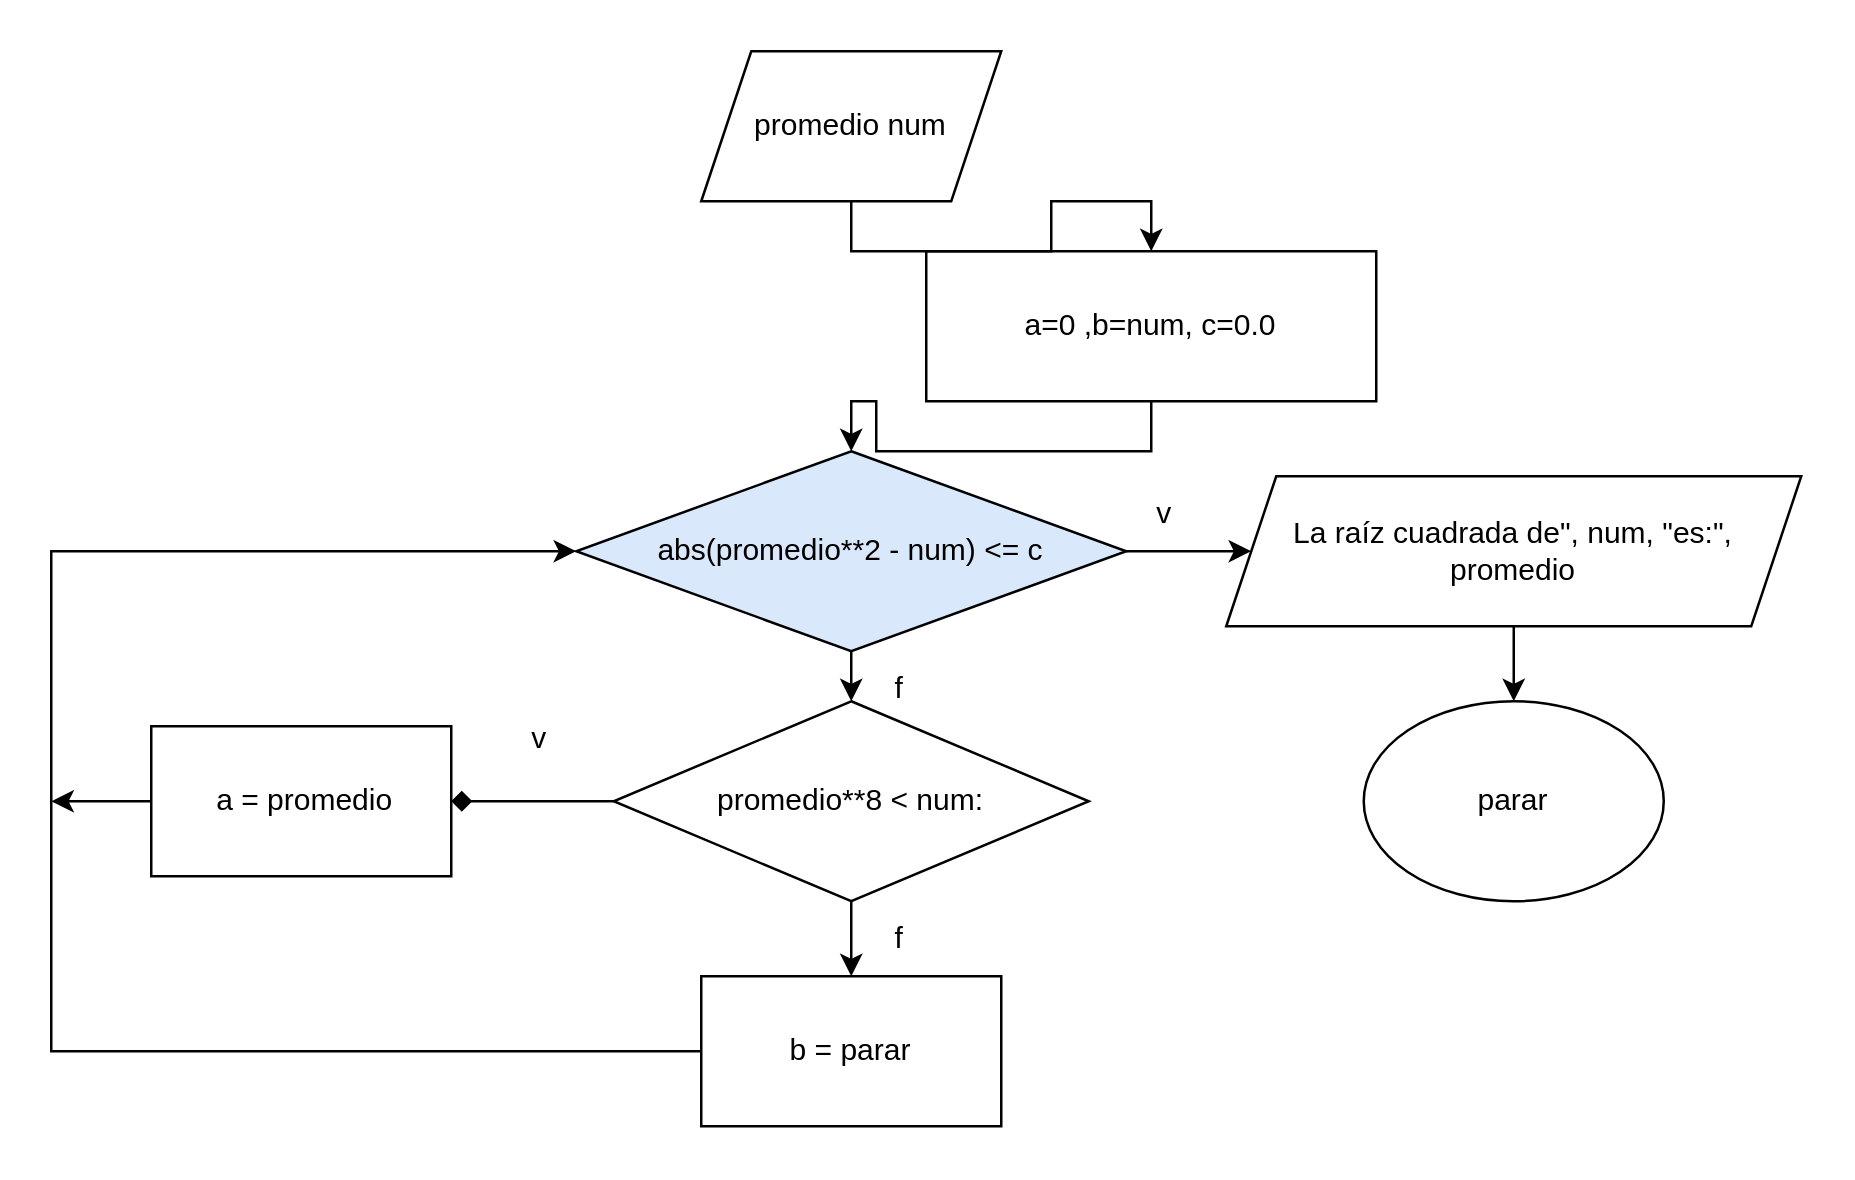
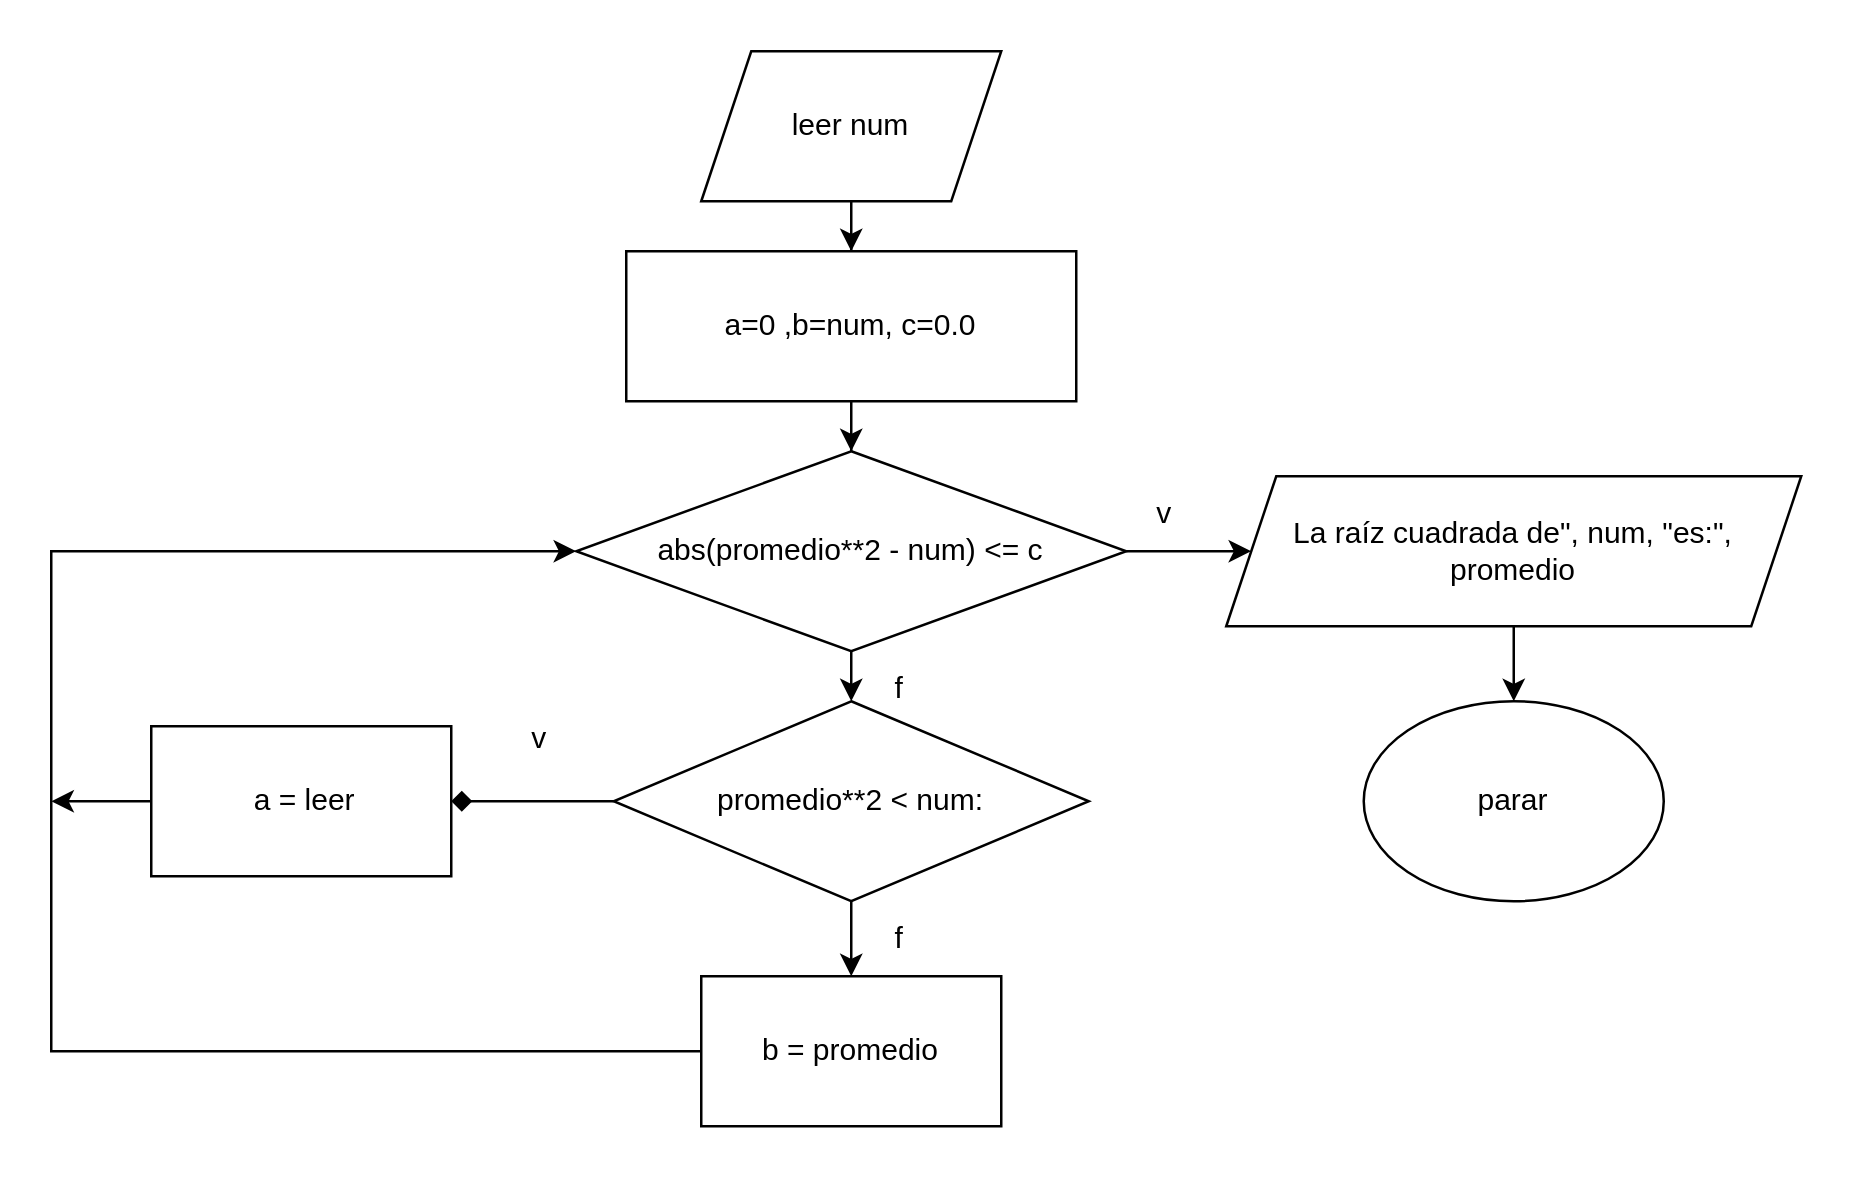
  <mxCell id="0" />
  <mxCell id="1" parent="0" />
  <mxCell id="2" value="" style="edgeStyle=orthogonalEdgeStyle;rounded=0;orthogonalLoop=1;jettySize=auto;html=1;" edge="1" parent="1" source="3" target="9"><mxGeometry relative="1" as="geometry" /></mxCell>
- <mxCell id="3" value="a=0 ,b=num, c=0.0" style="rounded=0;whiteSpace=wrap;html=1;" vertex="1" parent="1"><mxGeometry x="370" y="100" width="180" height="60" as="geometry" /></mxCell>
+ <mxCell id="3" value="a=0 ,b=num, c=0.0" style="rounded=0;whiteSpace=wrap;html=1;" vertex="1" parent="1"><mxGeometry x="250" y="100" width="180" height="60" as="geometry" /></mxCell>
  <mxCell id="4" value="" style="edgeStyle=orthogonalEdgeStyle;rounded=0;orthogonalLoop=1;jettySize=auto;html=1;" edge="1" parent="1" source="5" target="3"><mxGeometry relative="1" as="geometry" /></mxCell>
- <mxCell id="5" value="promedio num" style="shape=parallelogram;perimeter=parallelogramPerimeter;whiteSpace=wrap;html=1;fixedSize=1;" vertex="1" parent="1"><mxGeometry x="280" y="20" width="120" height="60" as="geometry" /></mxCell>
+ <mxCell id="5" value="leer num" style="shape=parallelogram;perimeter=parallelogramPerimeter;whiteSpace=wrap;html=1;fixedSize=1;" vertex="1" parent="1"><mxGeometry x="280" y="20" width="120" height="60" as="geometry" /></mxCell>
  <mxCell id="6" value="" style="edgeStyle=orthogonalEdgeStyle;rounded=0;orthogonalLoop=1;jettySize=auto;html=1;" edge="1" parent="1"><mxGeometry relative="1" as="geometry"><mxPoint x="340" y="260" as="sourcePoint" /><mxPoint x="340" y="280" as="targetPoint" /></mxGeometry></mxCell>
  <mxCell id="7" value="parar" style="ellipse;whiteSpace=wrap;html=1;" vertex="1" parent="1"><mxGeometry x="545" y="280" width="120" height="80" as="geometry" /></mxCell>
  <mxCell id="8" style="edgeStyle=orthogonalEdgeStyle;rounded=0;orthogonalLoop=1;jettySize=auto;html=1;exitX=1;exitY=0.5;exitDx=0;exitDy=0;" edge="1" parent="1" source="9" target="22"><mxGeometry relative="1" as="geometry" /></mxCell>
- <mxCell id="9" value="abs(promedio**2 - num) &amp;lt;= c" style="rhombus;whiteSpace=wrap;html=1;fillColor=#dae8fc;" vertex="1" parent="1"><mxGeometry x="230" y="180" width="220" height="80" as="geometry" /></mxCell>
+ <mxCell id="9" value="abs(promedio**2 - num) &amp;lt;= c" style="rhombus;whiteSpace=wrap;html=1;" vertex="1" parent="1"><mxGeometry x="230" y="180" width="220" height="80" as="geometry" /></mxCell>
  <mxCell id="10" value="v" style="text;html=1;align=center;verticalAlign=middle;resizable=0;points=[];autosize=1;strokeColor=none;fillColor=none;" vertex="1" parent="1"><mxGeometry x="450" y="190" width="30" height="30" as="geometry" /></mxCell>
  <mxCell id="11" value="" style="edgeStyle=orthogonalEdgeStyle;rounded=0;orthogonalLoop=1;jettySize=auto;html=1;endArrow=diamond;" edge="1" parent="1" source="13" target="15"><mxGeometry relative="1" as="geometry" /></mxCell>
  <mxCell id="12" value="" style="edgeStyle=orthogonalEdgeStyle;rounded=0;orthogonalLoop=1;jettySize=auto;html=1;" edge="1" parent="1" source="13" target="17"><mxGeometry relative="1" as="geometry" /></mxCell>
- <mxCell id="13" value="promedio**8 &amp;lt; num:" style="rhombus;whiteSpace=wrap;html=1;" vertex="1" parent="1"><mxGeometry x="245" y="280" width="190" height="80" as="geometry" /></mxCell>
+ <mxCell id="13" value="promedio**2 &amp;lt; num:" style="rhombus;whiteSpace=wrap;html=1;" vertex="1" parent="1"><mxGeometry x="245" y="280" width="190" height="80" as="geometry" /></mxCell>
  <mxCell id="14" style="edgeStyle=orthogonalEdgeStyle;rounded=0;orthogonalLoop=1;jettySize=auto;html=1;exitX=0;exitY=0.5;exitDx=0;exitDy=0;" edge="1" parent="1" source="15"><mxGeometry relative="1" as="geometry"><mxPoint x="20" y="320" as="targetPoint" /></mxGeometry></mxCell>
- <mxCell id="15" value="&lt;div&gt;&amp;nbsp;a = promedio&lt;/div&gt;" style="rounded=0;whiteSpace=wrap;html=1;" vertex="1" parent="1"><mxGeometry x="60" y="290" width="120" height="60" as="geometry" /></mxCell>
+ <mxCell id="15" value="&lt;div&gt;&amp;nbsp;a = leer&lt;/div&gt;" style="rounded=0;whiteSpace=wrap;html=1;" vertex="1" parent="1"><mxGeometry x="60" y="290" width="120" height="60" as="geometry" /></mxCell>
  <mxCell id="16" style="edgeStyle=orthogonalEdgeStyle;rounded=0;orthogonalLoop=1;jettySize=auto;html=1;entryX=0;entryY=0.5;entryDx=0;entryDy=0;" edge="1" parent="1" source="17" target="9"><mxGeometry relative="1" as="geometry"><Array as="points"><mxPoint x="20" y="420" /><mxPoint x="20" y="220" /></Array></mxGeometry></mxCell>
- <mxCell id="17" value="&lt;div&gt;b = parar&lt;/div&gt;" style="rounded=0;whiteSpace=wrap;html=1;" vertex="1" parent="1"><mxGeometry x="280" y="390" width="120" height="60" as="geometry" /></mxCell>
+ <mxCell id="17" value="&lt;div&gt;b = promedio&lt;/div&gt;" style="rounded=0;whiteSpace=wrap;html=1;" vertex="1" parent="1"><mxGeometry x="280" y="390" width="120" height="60" as="geometry" /></mxCell>
  <mxCell id="18" value="v" style="text;html=1;align=center;verticalAlign=middle;resizable=0;points=[];autosize=1;strokeColor=none;fillColor=none;" vertex="1" parent="1"><mxGeometry x="200" y="280" width="30" height="30" as="geometry" /></mxCell>
  <mxCell id="19" value="f" style="text;html=1;align=center;verticalAlign=middle;resizable=0;points=[];autosize=1;strokeColor=none;fillColor=none;" vertex="1" parent="1"><mxGeometry x="344" y="260" width="30" height="30" as="geometry" /></mxCell>
  <mxCell id="20" value="f" style="text;html=1;align=center;verticalAlign=middle;resizable=0;points=[];autosize=1;strokeColor=none;fillColor=none;" vertex="1" parent="1"><mxGeometry x="344" y="360" width="30" height="30" as="geometry" /></mxCell>
  <mxCell id="21" value="" style="edgeStyle=orthogonalEdgeStyle;rounded=0;orthogonalLoop=1;jettySize=auto;html=1;" edge="1" parent="1" source="22" target="7"><mxGeometry relative="1" as="geometry" /></mxCell>
  <mxCell id="22" value="La raíz cuadrada de&quot;, num, &quot;es:&quot;, promedio" style="shape=parallelogram;perimeter=parallelogramPerimeter;whiteSpace=wrap;html=1;fixedSize=1;" vertex="1" parent="1"><mxGeometry x="490" y="190" width="230" height="60" as="geometry" /></mxCell>
